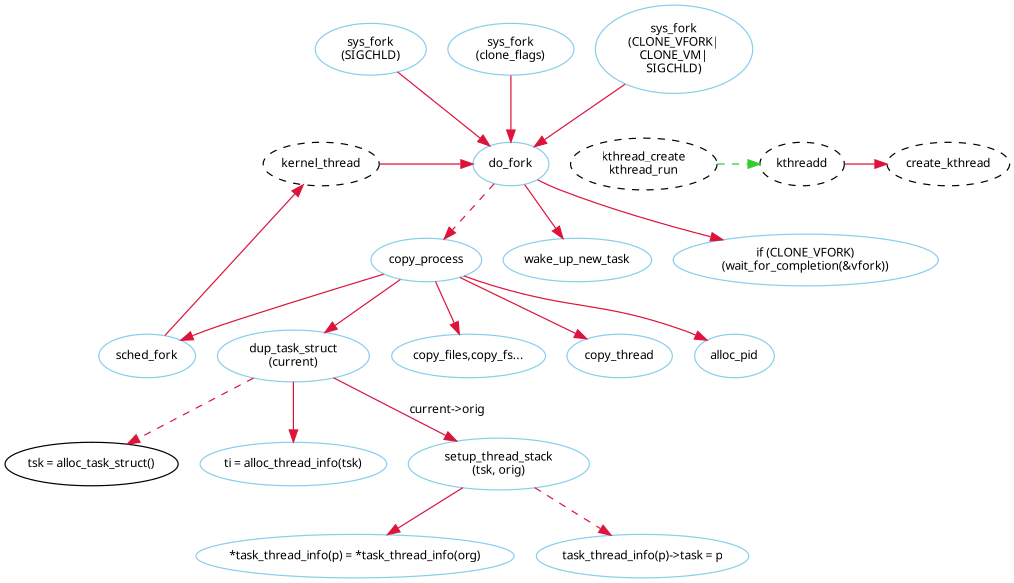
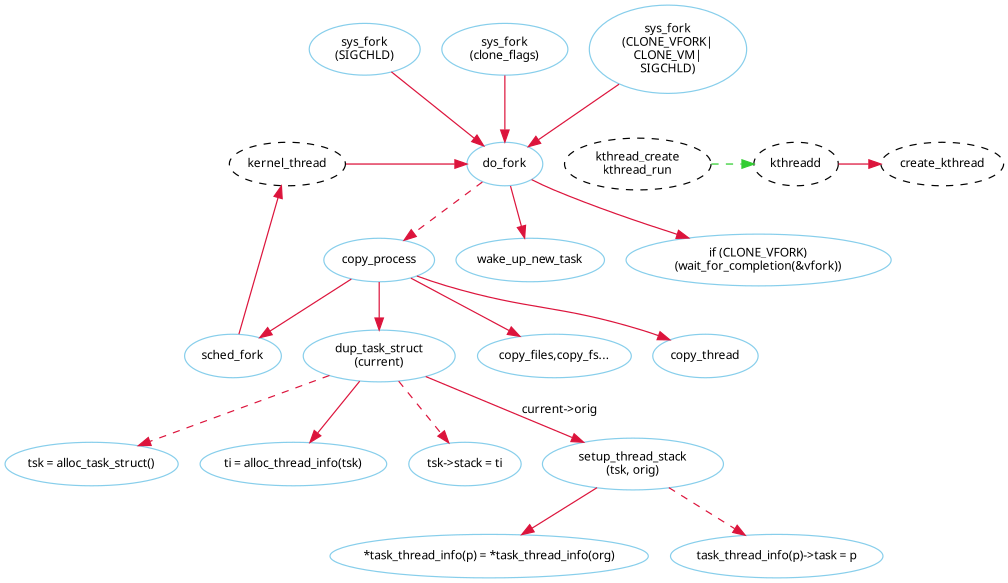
  digraph {
    fontname=Verdana
    fontsize=10
    rankdir=TB
    node [color=skyblue fontname=Verdana fontsize=10]
    edge [color=crimson fontname=Verdana fontsize=10 style=solid]
    do_fork
    n2 [color=black label="kthread_create\nkthread_run" style=dashed]
    kthreadd [color=black style=dashed]
    create_kthread [color=black style=dashed]
    kernel_thread [color=black style=dashed]
    copy_process
    wake_up_new_task
    "if (CLONE_VFORK)\n(wait_for_completion(&vfork))"
    n9 [label="sys_fork\n(SIGCHLD)"]
    n10 [label="sys_fork\n(clone_flags)"]
    n11 [label="sys_fork\n(CLONE_VFORK|\nCLONE_VM|\nSIGCHLD)"]
    n12 [label="dup_task_struct\n(current)"]
    sched_fork
    "copy_files,copy_fs..."
    copy_thread
-   alloc_pid
-   "tsk = alloc_task_struct()" [color=black]
+   "tsk = alloc_task_struct()"
    "ti = alloc_thread_info(tsk)"
+   "tsk->stack = ti"
    n20 [label="setup_thread_stack\n(tsk, orig)"]
    "*task_thread_info(p) = *task_thread_info(org)"
    "task_thread_info(p)->task = p"
    subgraph sub_1 {
      rank=same
      do_fork
      n2
      kthreadd
      create_kthread
      kernel_thread
    }
    do_fork -> copy_process [style=dashed]
    do_fork -> wake_up_new_task
    do_fork -> "if (CLONE_VFORK)\n(wait_for_completion(&vfork))"
    n2 -> kthreadd [color=limegreen style=dashed]
    kthreadd -> create_kthread
    kernel_thread -> do_fork
    copy_process -> n12
    copy_process -> sched_fork
    copy_process -> "copy_files,copy_fs..."
    copy_process -> copy_thread
-   copy_process -> alloc_pid
    n9 -> do_fork
    n10 -> do_fork
    n11 -> do_fork
    n12 -> "tsk = alloc_task_struct()" [style=dashed]
    n12 -> "ti = alloc_thread_info(tsk)"
+   n12 -> "tsk->stack = ti" [style=dashed]
    n12 -> n20 [label="current->orig"]
    sched_fork -> kernel_thread
    n20 -> "*task_thread_info(p) = *task_thread_info(org)"
    n20 -> "task_thread_info(p)->task = p" [style=dashed]
  }
